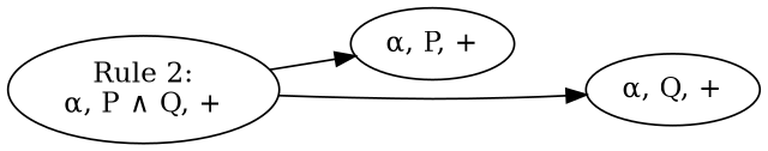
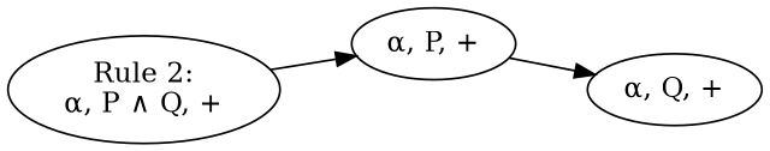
  digraph {
    rankdir=LR
    n1 [label="Rule 2:\nα, P ∧ Q, +"]
    n2 [label="α, P, +"]
    n3 [label="α, Q, +"]
    n1 -> n2
-   n1 -> n3
+   n2 -> n3
  }
